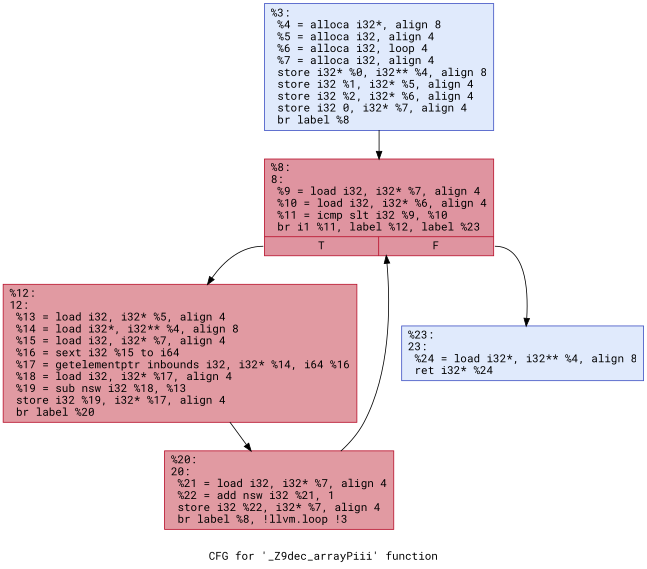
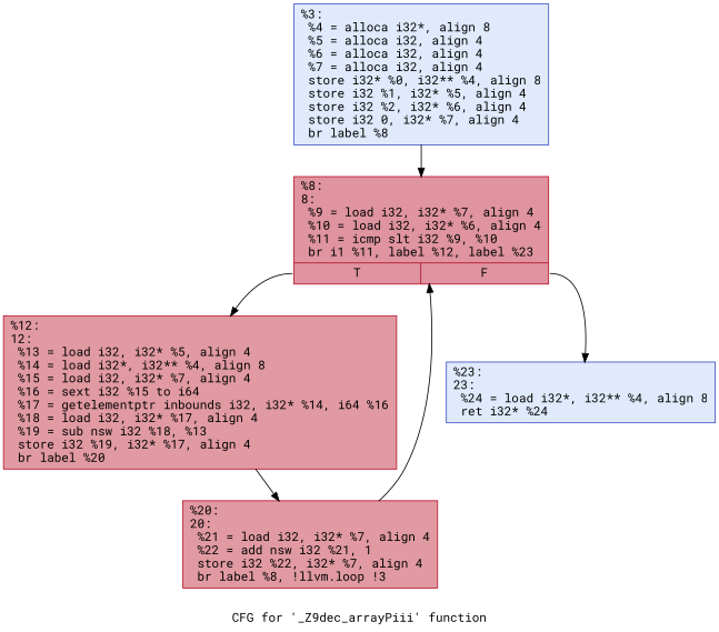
  digraph {
    label="CFG for '_Z9dec_arrayPiii' function"
    fontname="Roboto Mono"
    node [color="#b70d28ff" fillcolor="#b9d0f970" shape=record style=filled fontname="Roboto Mono"]
    edge [fontname="Roboto Mono"]
-   n1 [color="#3d50c3ff" label="{%3:\l  %4 = alloca i32*, align 8\l  %5 = alloca i32, align 4\l  %6 = alloca i32, loop 4\l  %7 = alloca i32, align 4\l  store i32* %0, i32** %4, align 8\l  store i32 %1, i32* %5, align 4\l  store i32 %2, i32* %6, align 4\l  store i32 0, i32* %7, align 4\l  br label %8\l}"]
+   n1 [color="#3d50c3ff" label="{%3:\l  %4 = alloca i32*, align 8\l  %5 = alloca i32, align 4\l  %6 = alloca i32, align 4\l  %7 = alloca i32, align 4\l  store i32* %0, i32** %4, align 8\l  store i32 %1, i32* %5, align 4\l  store i32 %2, i32* %6, align 4\l  store i32 0, i32* %7, align 4\l  br label %8\l}"]
    n2 [fillcolor="#b70d2870" label="{%8:\l8:                                                \l  %9 = load i32, i32* %7, align 4\l  %10 = load i32, i32* %6, align 4\l  %11 = icmp slt i32 %9, %10\l  br i1 %11, label %12, label %23\l|{<s0>T|<s1>F}}"]
    n3 [fillcolor="#bb1b2c70" label="{%12:\l12:                                               \l  %13 = load i32, i32* %5, align 4\l  %14 = load i32*, i32** %4, align 8\l  %15 = load i32, i32* %7, align 4\l  %16 = sext i32 %15 to i64\l  %17 = getelementptr inbounds i32, i32* %14, i64 %16\l  %18 = load i32, i32* %17, align 4\l  %19 = sub nsw i32 %18, %13\l  store i32 %19, i32* %17, align 4\l  br label %20\l}"]
    n4 [color="#3d50c3ff" label="{%23:\l23:                                               \l  %24 = load i32*, i32** %4, align 8\l  ret i32* %24\l}"]
    n5 [fillcolor="#bb1b2c70" label="{%20:\l20:                                               \l  %21 = load i32, i32* %7, align 4\l  %22 = add nsw i32 %21, 1\l  store i32 %22, i32* %7, align 4\l  br label %8, !llvm.loop !3\l}"]
    n1 -> n2
    n2 -> n3 [tailport=s0]
    n2 -> n4 [tailport=s1]
    n3 -> n5
    n5 -> n2
  }
